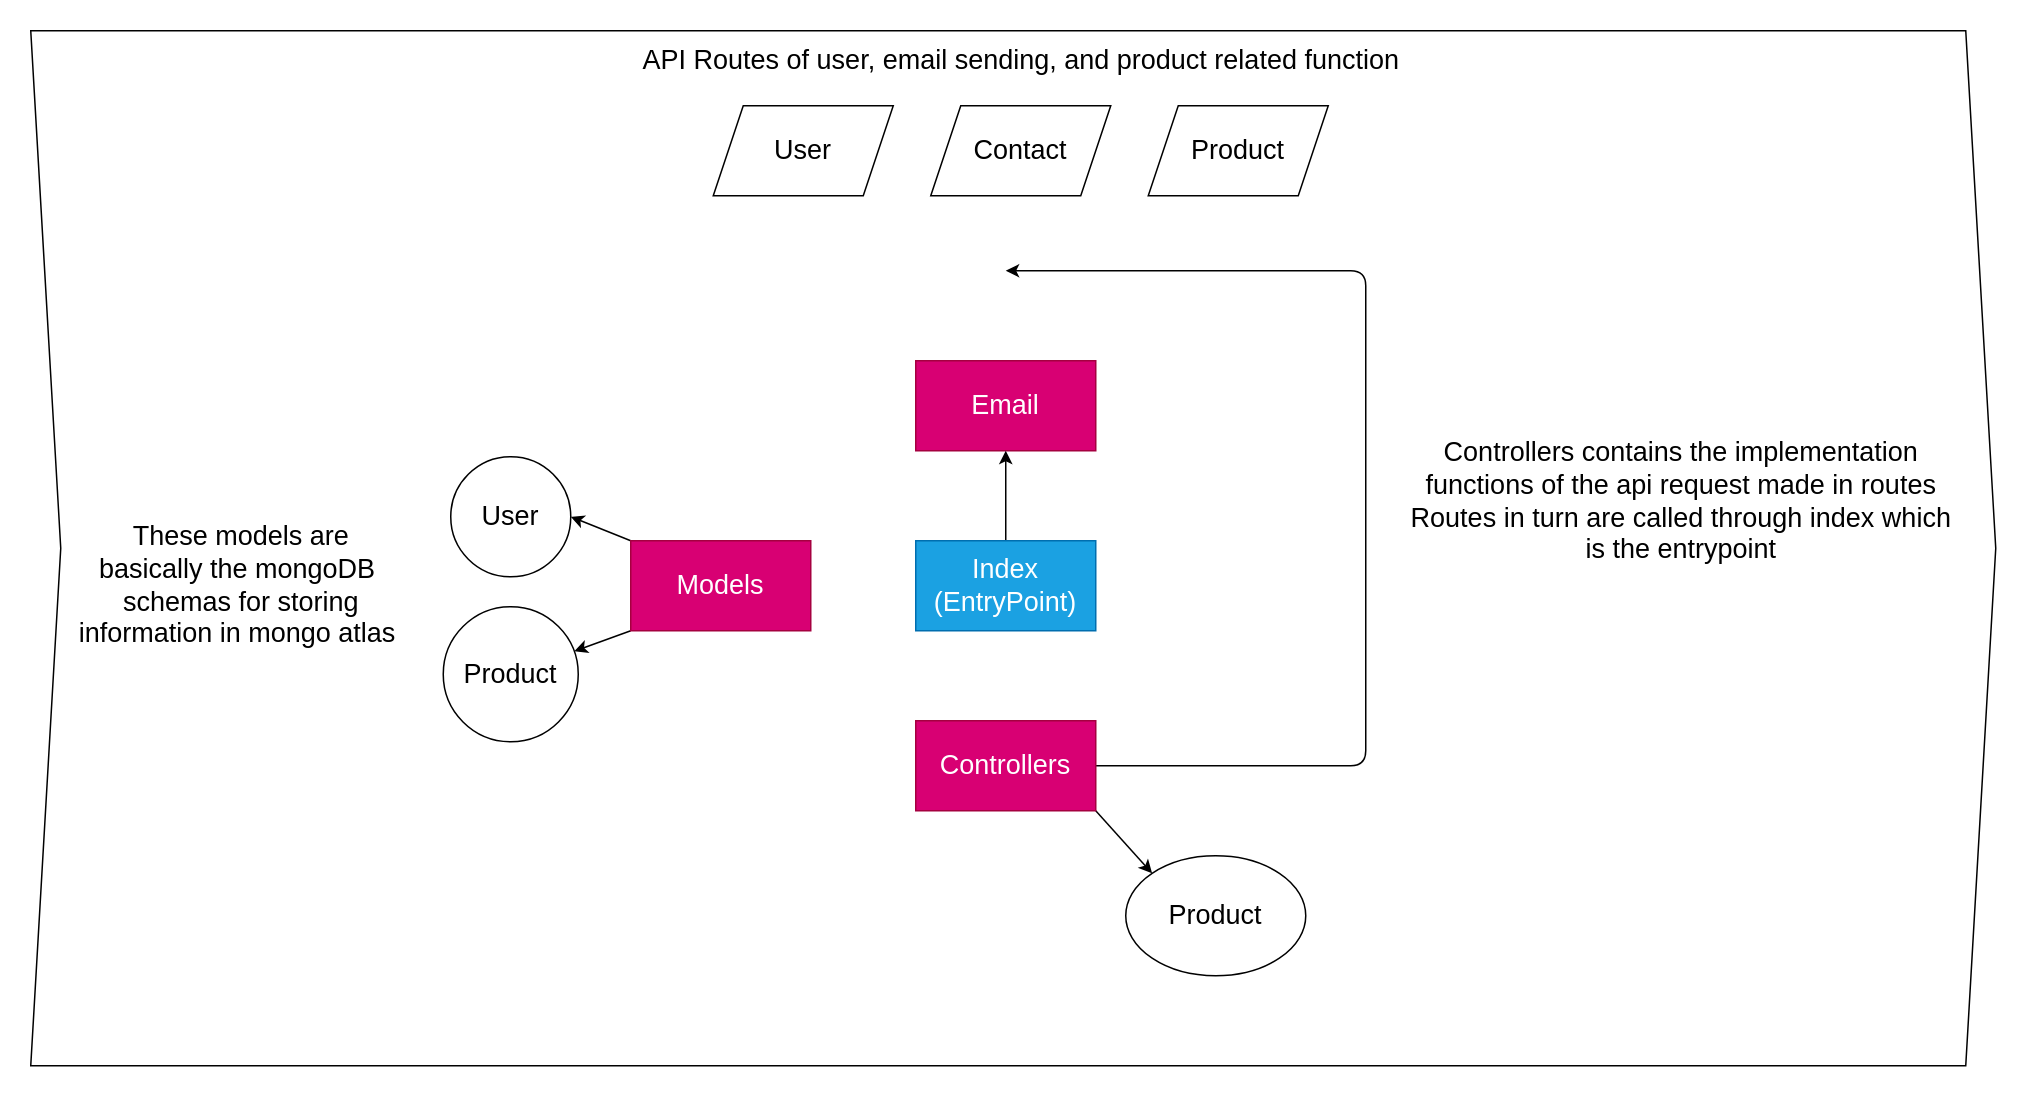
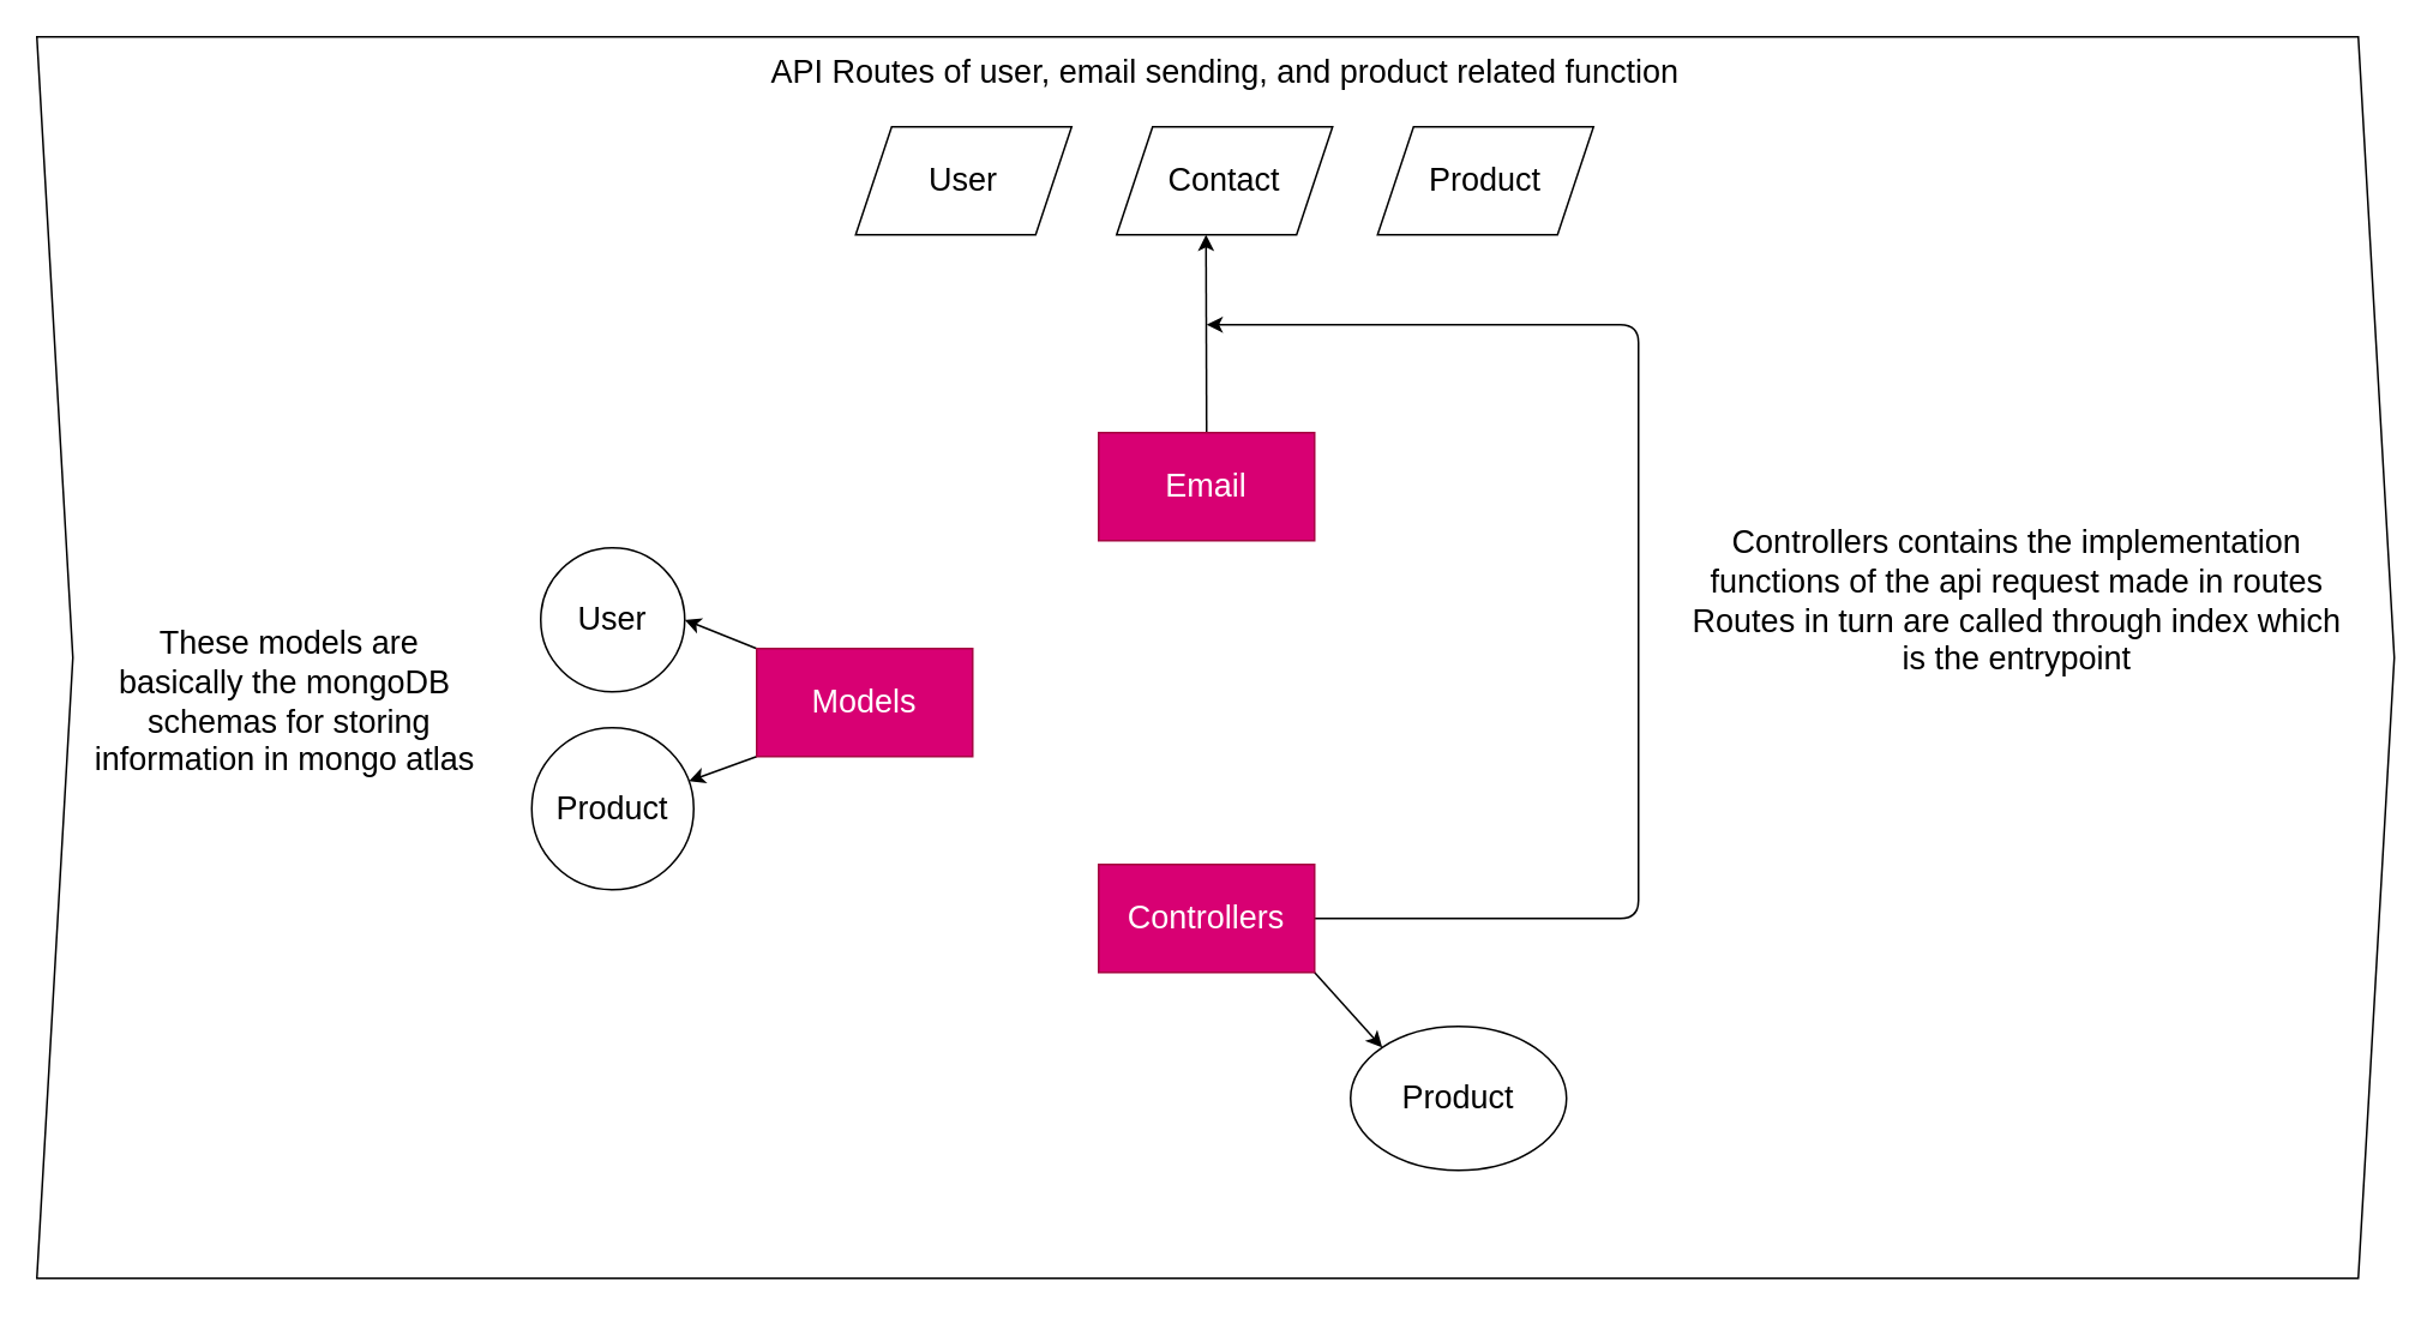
  <mxCell id="0" />
  <mxCell id="1" parent="0" />
  <mxCell id="2" style="edgeStyle=none;html=1;exitX=0;exitY=0;exitDx=0;exitDy=0;entryX=1;entryY=0.5;entryDx=0;entryDy=0;fontSize=18;" edge="1" parent="1" source="4" target="14"><mxGeometry relative="1" as="geometry" /></mxCell>
  <mxCell id="3" style="edgeStyle=none;html=1;exitX=0;exitY=1;exitDx=0;exitDy=0;fontSize=18;" edge="1" parent="1" source="4" target="13"><mxGeometry relative="1" as="geometry" /></mxCell>
  <mxCell id="4" value="&lt;font style=&quot;font-size: 18px;&quot;&gt;Models&lt;/font&gt;" style="rounded=0;whiteSpace=wrap;html=1;fillColor=#d80073;fontColor=#ffffff;strokeColor=#A50040;" vertex="1" parent="1"><mxGeometry x="420" y="360" width="120" height="60" as="geometry" /></mxCell>
  <mxCell id="5" style="edgeStyle=none;html=1;exitX=1;exitY=1;exitDx=0;exitDy=0;entryX=0;entryY=0;entryDx=0;entryDy=0;fontSize=18;" edge="1" parent="1" source="7" target="12"><mxGeometry relative="1" as="geometry" /></mxCell>
  <mxCell id="6" style="edgeStyle=none;html=1;exitX=1;exitY=0.5;exitDx=0;exitDy=0;fontSize=18;" edge="1" parent="1" source="7"><mxGeometry relative="1" as="geometry"><mxPoint x="670" y="180" as="targetPoint" /><Array as="points"><mxPoint x="910" y="510" /><mxPoint x="910" y="320" /><mxPoint x="910" y="180" /></Array></mxGeometry></mxCell>
  <mxCell id="7" value="Controllers" style="rounded=0;whiteSpace=wrap;html=1;fontSize=18;fillColor=#d80073;fontColor=#ffffff;strokeColor=#A50040;" vertex="1" parent="1"><mxGeometry x="610" y="480" width="120" height="60" as="geometry" /></mxCell>
+ <mxCell id="8" style="edgeStyle=none;html=1;exitX=0.5;exitY=0;exitDx=0;exitDy=0;entryX=0.414;entryY=0.999;entryDx=0;entryDy=0;entryPerimeter=0;fontSize=18;" edge="1" parent="1" source="9" target="16"><mxGeometry relative="1" as="geometry" /></mxCell>
  <mxCell id="9" value="Email" style="whiteSpace=wrap;html=1;fontSize=18;fillColor=#d80073;fontColor=#ffffff;strokeColor=#A50040;" vertex="1" parent="1"><mxGeometry x="610" y="240" width="120" height="60" as="geometry" /></mxCell>
- <mxCell id="10" style="edgeStyle=none;html=1;entryX=0.5;entryY=1;entryDx=0;entryDy=0;fontSize=18;" edge="1" parent="1" source="11" target="9"><mxGeometry relative="1" as="geometry" /></mxCell>
- <mxCell id="11" value="Index&lt;br&gt;(EntryPoint)" style="whiteSpace=wrap;html=1;fontSize=18;fillColor=#1ba1e2;fontColor=#ffffff;strokeColor=#006EAF;" vertex="1" parent="1"><mxGeometry x="610" y="360" width="120" height="60" as="geometry" /></mxCell>
  <mxCell id="12" value="Product" style="ellipse;whiteSpace=wrap;html=1;fontSize=18;" vertex="1" parent="1"><mxGeometry x="750" y="570" width="120" height="80" as="geometry" /></mxCell>
  <mxCell id="13" value="Product" style="ellipse;whiteSpace=wrap;html=1;aspect=fixed;fontSize=18;" vertex="1" parent="1"><mxGeometry x="295" y="404" width="90" height="90" as="geometry" /></mxCell>
  <mxCell id="14" value="User" style="ellipse;whiteSpace=wrap;html=1;aspect=fixed;fontSize=18;" vertex="1" parent="1"><mxGeometry x="300" y="304" width="80" height="80" as="geometry" /></mxCell>
  <mxCell id="15" value="Product" style="shape=parallelogram;perimeter=parallelogramPerimeter;whiteSpace=wrap;html=1;fixedSize=1;fontSize=18;" vertex="1" parent="1"><mxGeometry x="765" y="70" width="120" height="60" as="geometry" /></mxCell>
  <mxCell id="16" value="Contact" style="shape=parallelogram;perimeter=parallelogramPerimeter;whiteSpace=wrap;html=1;fixedSize=1;fontSize=18;" vertex="1" parent="1"><mxGeometry x="620" y="70" width="120" height="60" as="geometry" /></mxCell>
  <mxCell id="17" value="User" style="shape=parallelogram;perimeter=parallelogramPerimeter;whiteSpace=wrap;html=1;fixedSize=1;fontSize=18;" vertex="1" parent="1"><mxGeometry x="475" y="70" width="120" height="60" as="geometry" /></mxCell>
  <mxCell id="18" value="API Routes of user, email sending, and product related function" style="text;html=1;align=center;verticalAlign=middle;resizable=0;points=[];autosize=1;strokeColor=none;fillColor=none;fontSize=18;" vertex="1" parent="1"><mxGeometry x="415" y="20" width="530" height="40" as="geometry" /></mxCell>
  <mxCell id="19" value="Controllers contains the implementation&lt;br&gt;functions of the api request made in routes&lt;br&gt;Routes in turn are called through index which&lt;br&gt;is the entrypoint" style="text;html=1;align=center;verticalAlign=middle;resizable=0;points=[];autosize=1;strokeColor=none;fillColor=none;fontSize=18;" vertex="1" parent="1"><mxGeometry x="930" y="284" width="380" height="100" as="geometry" /></mxCell>
  <mxCell id="20" value="These models are &lt;br&gt;basically the mongoDB&amp;nbsp;&lt;br&gt;schemas for storing &lt;br&gt;information in mongo atlas&amp;nbsp;" style="text;html=1;align=center;verticalAlign=middle;resizable=0;points=[];autosize=1;strokeColor=none;fillColor=none;fontSize=18;" vertex="1" parent="1"><mxGeometry x="40" y="340" width="240" height="100" as="geometry" /></mxCell>
  <mxCell id="21" value="" style="shape=step;perimeter=stepPerimeter;whiteSpace=wrap;html=1;fixedSize=1;fontSize=18;fillColor=none;" vertex="1" parent="1"><mxGeometry x="20" y="20" width="1310" height="690" as="geometry" /></mxCell>
